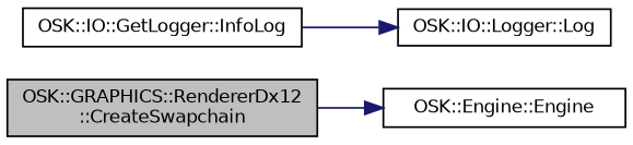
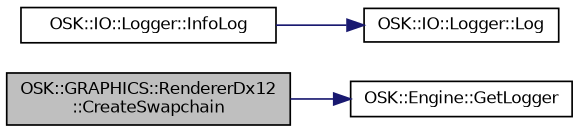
  digraph {
    rankdir=LR
    node [color=black fillcolor=white fontname=Helvetica fontsize=10 shape=record style=filled]
    edge [color=midnightblue fontname=Helvetica fontsize=10 labelfontname=Helvetica labelfontsize=10 style=solid]
    n1 [fillcolor=grey75 fontcolor=black height=0.2 label="OSK::GRAPHICS::RendererDx12\l::CreateSwapchain" width=0.4]
-   n2 [height=0.2 label="OSK::Engine::Engine" width=0.4]
-   n3 [height=0.2 label="OSK::IO::GetLogger::InfoLog" width=0.4]
+   n2 [height=0.2 label="OSK::Engine::GetLogger" width=0.4]
+   n3 [height=0.2 label="OSK::IO::Logger::InfoLog" width=0.4]
    n4 [height=0.2 label="OSK::IO::Logger::Log" width=0.4]
    n1 -> n2
    n3 -> n4
  }
